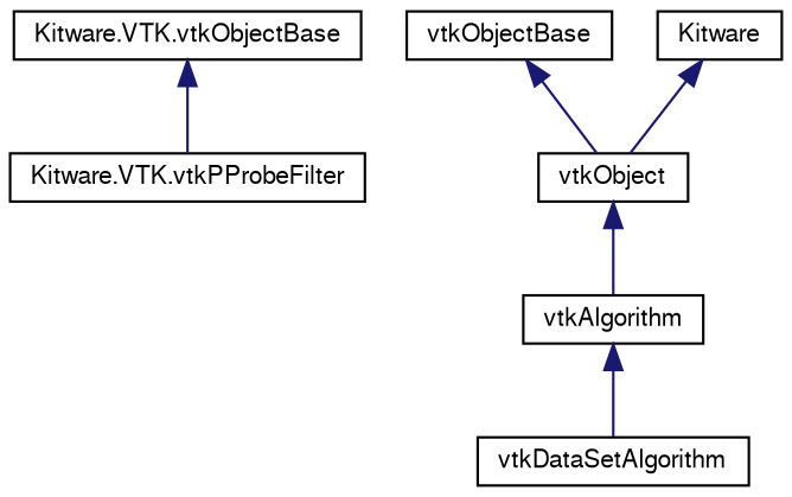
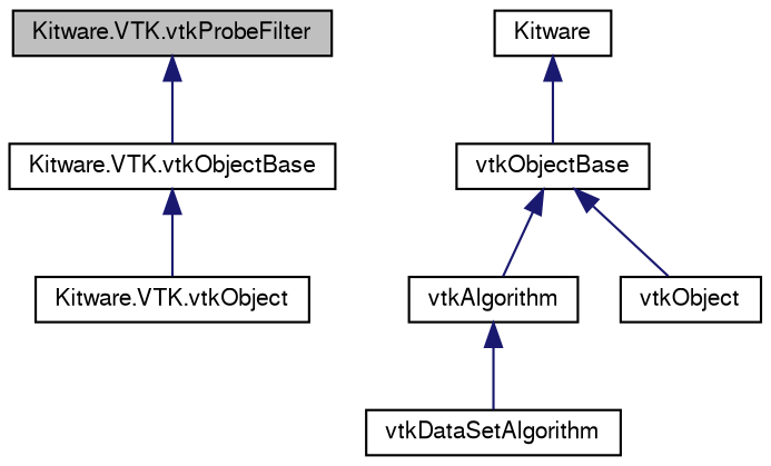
  digraph {
    node [color=black fontname=FreeSans fontsize=10 shape=record]
    edge [color=midnightblue dir=back fontname=FreeSans fontsize=10 labelfontname=FreeSans labelfontsize=10 style=solid]
+   n1 [fillcolor=grey75 fontcolor=black height=0.2 label="Kitware.VTK.vtkProbeFilter" style=filled width=0.4]
    n2 [height=0.2 label="Kitware.VTK.vtkObjectBase" width=0.4]
-   n3 [height=0.2 label="Kitware.VTK.vtkPProbeFilter" width=0.4]
+   n3 [height=0.2 label="Kitware.VTK.vtkObject" width=0.4]
    n4 [height=0.2 label=vtkDataSetAlgorithm width=0.4]
    n5 [height=0.2 label=vtkAlgorithm width=0.4]
    n6 [height=0.2 label=vtkObject width=0.4]
    n7 [height=0.2 label=vtkObjectBase width=0.4]
    n8 [height=0.2 label=Kitware width=0.4]
+   n1 -> n2
    n2 -> n3
    n5 -> n4
-   n6 -> n5
+   n7 -> n5
    n7 -> n6
-   n8 -> n6
+   n8 -> n7
  }
